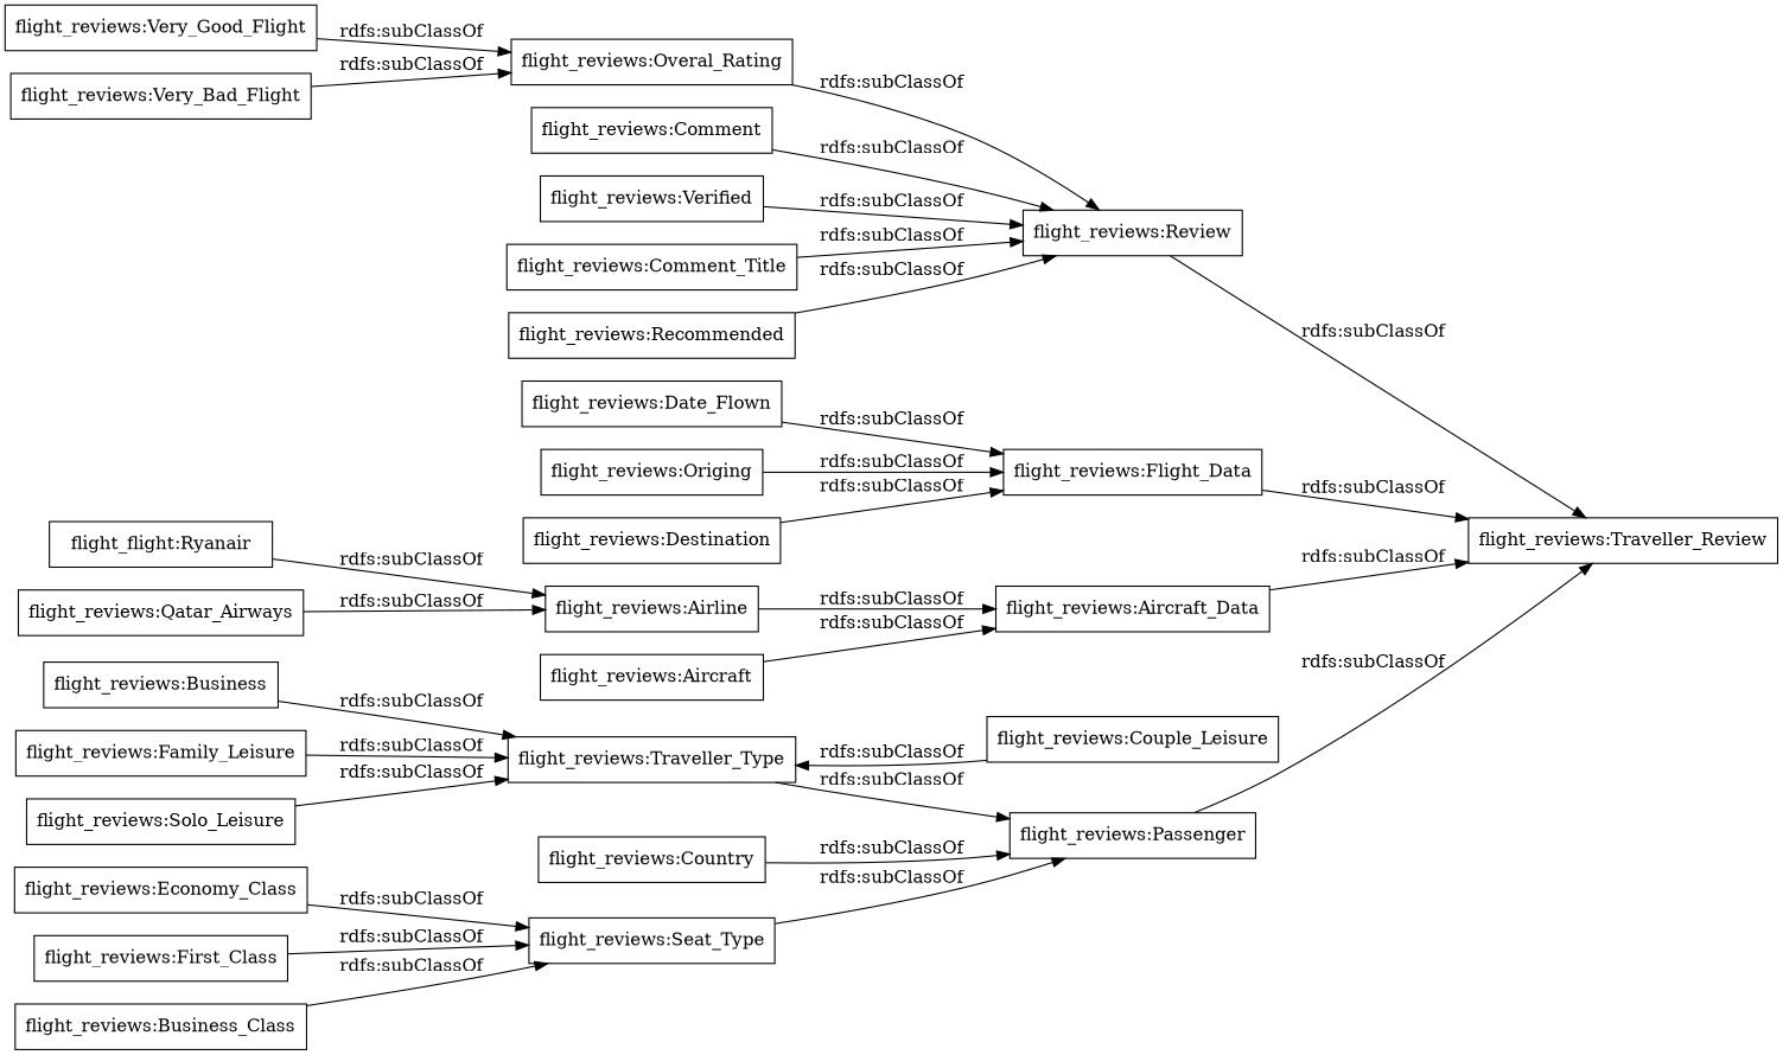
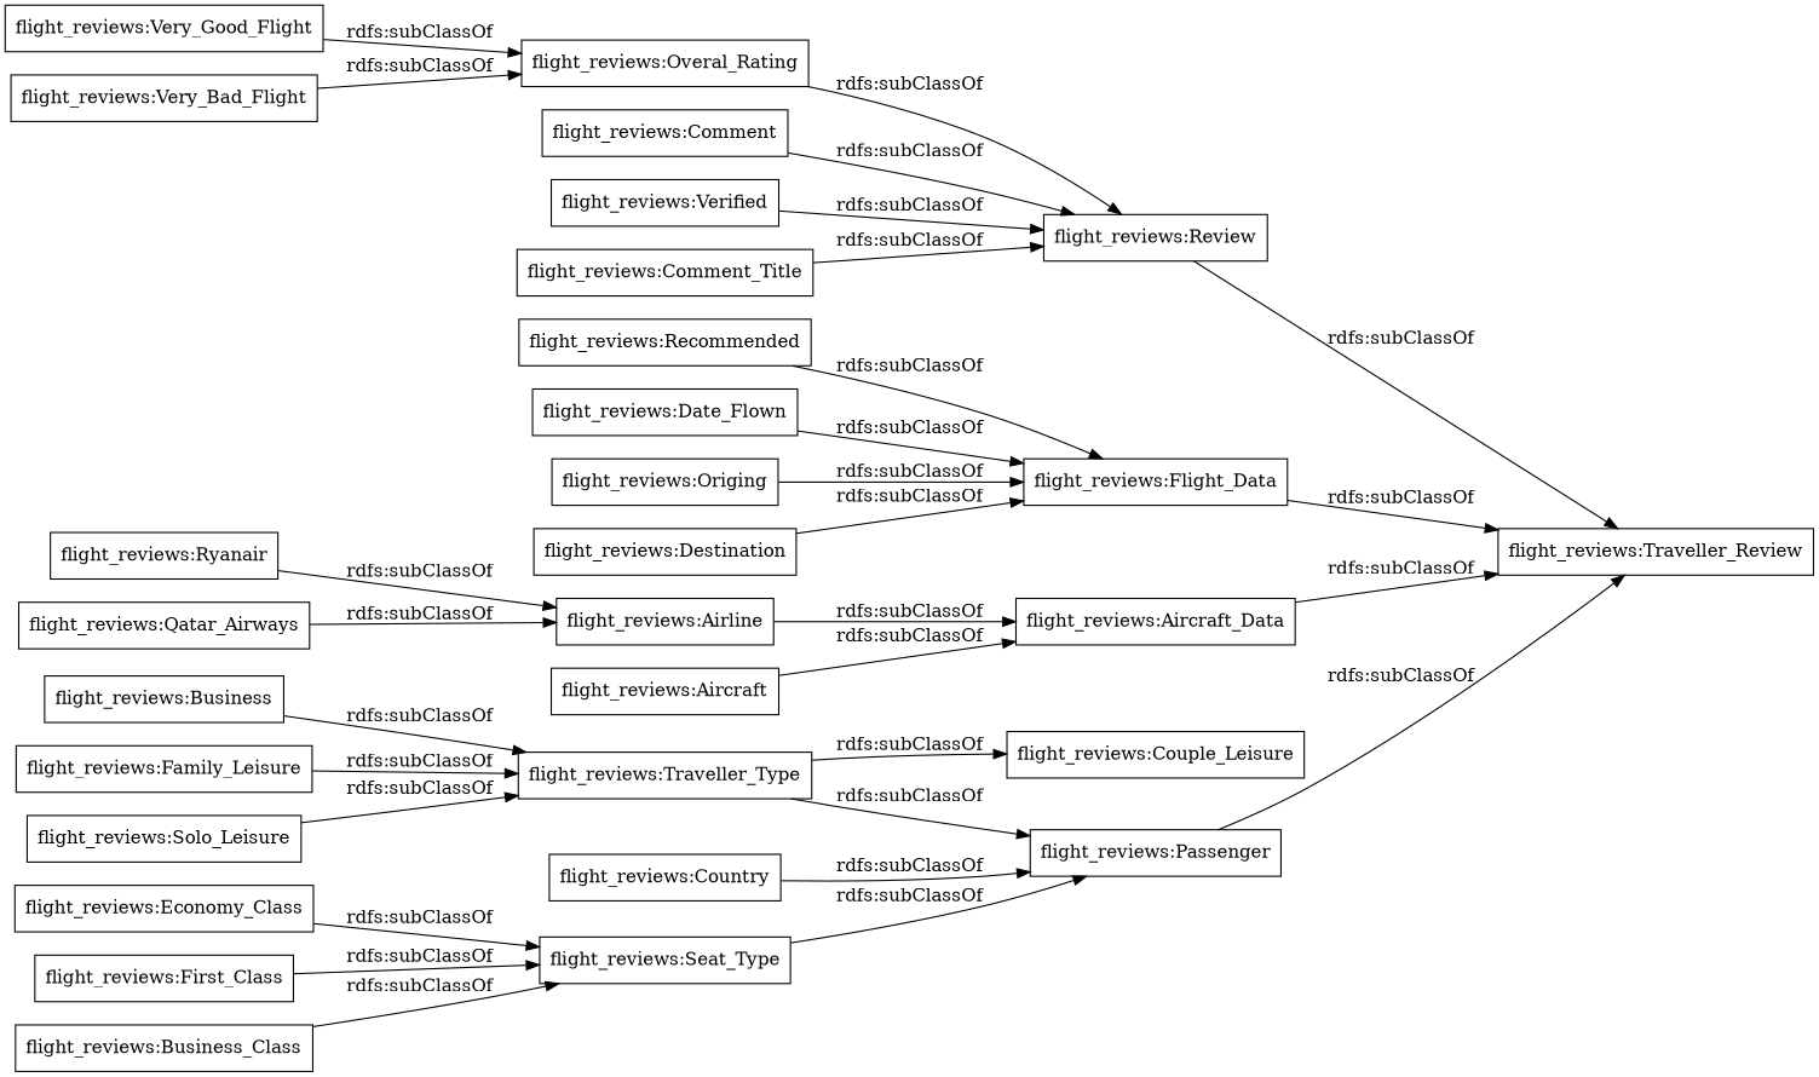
  digraph {
    rankdir=LR
    node [color=black shape=rectangle]
    "flight_reviews:Seat_Type"
    "flight_reviews:Passenger"
    n3 [label="flight_reviews:Traveller_Review"]
    "flight_reviews:Overal_Rating"
    "flight_reviews:Review"
    "flight_reviews:Business"
    "flight_reviews:Traveller_Type"
    "flight_reviews:Aircraft_Data"
    "flight_reviews:Couple_Leisure"
    "flight_reviews:Very_Good_Flight"
-   "flight_reviews:Ryanair" [label="flight_flight:Ryanair"]
+   "flight_reviews:Ryanair"
    "flight_reviews:Airline"
    "flight_reviews:Economy_Class"
    "flight_reviews:Country"
    "flight_reviews:Comment"
    "flight_reviews:Family_Leisure"
    "flight_reviews:Flight_Data"
    "flight_reviews:Date_Flown"
    "flight_reviews:Solo_Leisure"
    "flight_reviews:First_Class"
    "flight_reviews:Verified"
    "flight_reviews:Origing"
    "flight_reviews:Business_Class"
    "flight_reviews:Very_Bad_Flight"
    "flight_reviews:Comment_Title"
    "flight_reviews:Recommended"
    "flight_reviews:Destination"
    "flight_reviews:Qatar_Airways"
    "flight_reviews:Aircraft"
    "flight_reviews:Seat_Type" -> "flight_reviews:Passenger" [label="rdfs:subClassOf"]
    "flight_reviews:Passenger" -> n3 [label="rdfs:subClassOf"]
    "flight_reviews:Overal_Rating" -> "flight_reviews:Review" [label="rdfs:subClassOf"]
    "flight_reviews:Review" -> n3 [label="rdfs:subClassOf"]
    "flight_reviews:Business" -> "flight_reviews:Traveller_Type" [label="rdfs:subClassOf"]
    "flight_reviews:Traveller_Type" -> "flight_reviews:Passenger" [label="rdfs:subClassOf"]
    "flight_reviews:Aircraft_Data" -> n3 [label="rdfs:subClassOf"]
-   "flight_reviews:Couple_Leisure" -> "flight_reviews:Traveller_Type" [label="rdfs:subClassOf"]
+   "flight_reviews:Traveller_Type" -> "flight_reviews:Couple_Leisure" [label="rdfs:subClassOf"]
    "flight_reviews:Very_Good_Flight" -> "flight_reviews:Overal_Rating" [label="rdfs:subClassOf"]
    "flight_reviews:Ryanair" -> "flight_reviews:Airline" [label="rdfs:subClassOf"]
    "flight_reviews:Airline" -> "flight_reviews:Aircraft_Data" [label="rdfs:subClassOf"]
    "flight_reviews:Economy_Class" -> "flight_reviews:Seat_Type" [label="rdfs:subClassOf"]
    "flight_reviews:Country" -> "flight_reviews:Passenger" [label="rdfs:subClassOf"]
    "flight_reviews:Comment" -> "flight_reviews:Review" [label="rdfs:subClassOf"]
    "flight_reviews:Family_Leisure" -> "flight_reviews:Traveller_Type" [label="rdfs:subClassOf"]
    "flight_reviews:Flight_Data" -> n3 [label="rdfs:subClassOf"]
    "flight_reviews:Date_Flown" -> "flight_reviews:Flight_Data" [label="rdfs:subClassOf"]
    "flight_reviews:Solo_Leisure" -> "flight_reviews:Traveller_Type" [label="rdfs:subClassOf"]
    "flight_reviews:First_Class" -> "flight_reviews:Seat_Type" [label="rdfs:subClassOf"]
    "flight_reviews:Verified" -> "flight_reviews:Review" [label="rdfs:subClassOf"]
    "flight_reviews:Origing" -> "flight_reviews:Flight_Data" [label="rdfs:subClassOf"]
    "flight_reviews:Business_Class" -> "flight_reviews:Seat_Type" [label="rdfs:subClassOf"]
    "flight_reviews:Very_Bad_Flight" -> "flight_reviews:Overal_Rating" [label="rdfs:subClassOf"]
    "flight_reviews:Comment_Title" -> "flight_reviews:Review" [label="rdfs:subClassOf"]
-   "flight_reviews:Recommended" -> "flight_reviews:Review" [label="rdfs:subClassOf"]
+   "flight_reviews:Recommended" -> "flight_reviews:Flight_Data" [label="rdfs:subClassOf"]
    "flight_reviews:Destination" -> "flight_reviews:Flight_Data" [label="rdfs:subClassOf"]
    "flight_reviews:Qatar_Airways" -> "flight_reviews:Airline" [label="rdfs:subClassOf"]
    "flight_reviews:Aircraft" -> "flight_reviews:Aircraft_Data" [label="rdfs:subClassOf"]
  }
